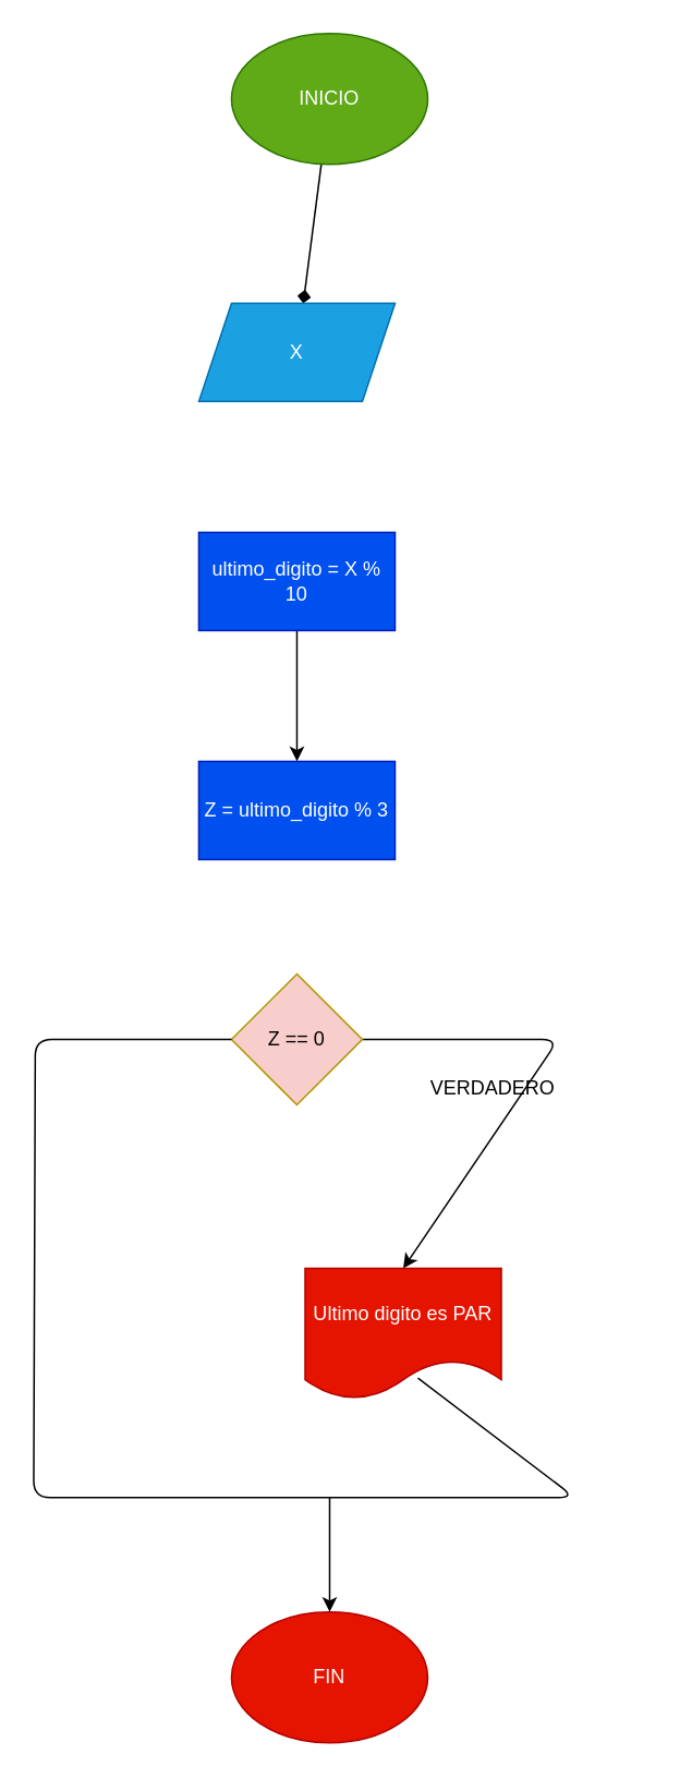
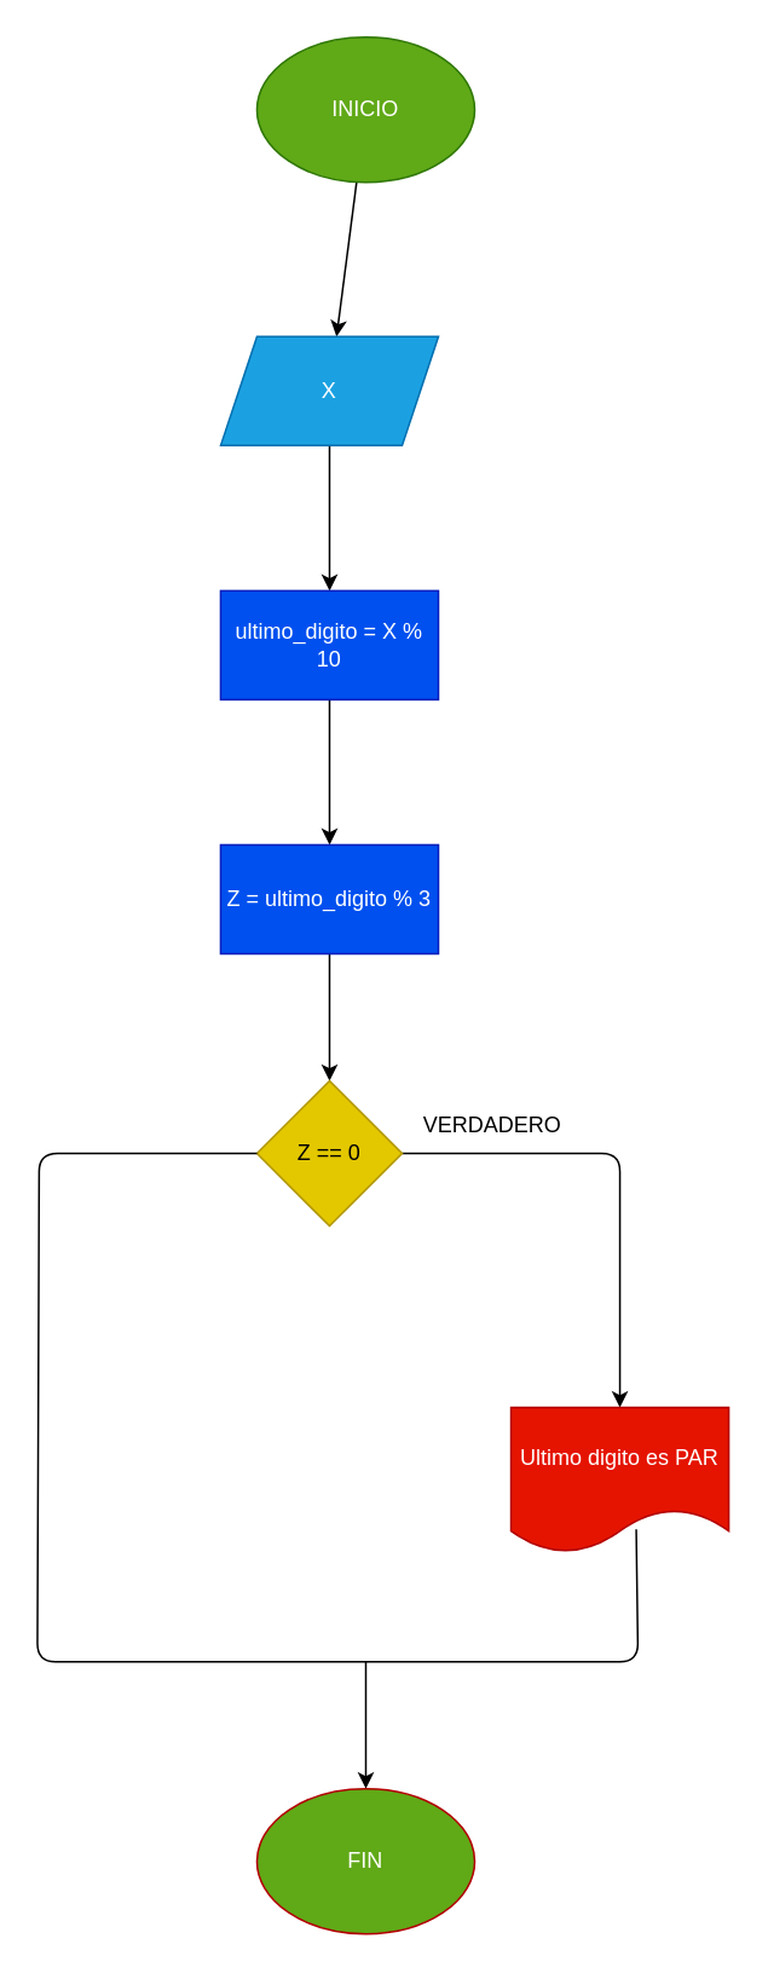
  <mxCell id="0" />
  <mxCell id="1" parent="0" />
- <mxCell id="2" value="" style="edgeStyle=none;html=1;endArrow=diamond;" parent="1" source="3" target="5" edge="1"><mxGeometry relative="1" as="geometry" /></mxCell>
+ <mxCell id="2" value="" style="edgeStyle=none;html=1;" parent="1" source="3" target="5" edge="1"><mxGeometry relative="1" as="geometry" /></mxCell>
  <mxCell id="3" value="INICIO" style="ellipse;whiteSpace=wrap;html=1;fillColor=#60a917;fontColor=#ffffff;strokeColor=#2D7600;" parent="1" vertex="1"><mxGeometry x="141" y="20" width="120" height="80" as="geometry" /></mxCell>
+ <mxCell id="4" value="" style="edgeStyle=none;html=1;" parent="1" source="5" target="7" edge="1"><mxGeometry relative="1" as="geometry" /></mxCell>
  <mxCell id="5" value="X" style="shape=parallelogram;perimeter=parallelogramPerimeter;whiteSpace=wrap;html=1;fixedSize=1;fillColor=#1ba1e2;fontColor=#ffffff;strokeColor=#006EAF;" parent="1" vertex="1"><mxGeometry x="121" y="185" width="120" height="60" as="geometry" /></mxCell>
  <mxCell id="6" value="" style="edgeStyle=none;html=1;" parent="1" source="7" target="9" edge="1"><mxGeometry relative="1" as="geometry" /></mxCell>
  <mxCell id="7" value="ultimo_digito = X % 10" style="whiteSpace=wrap;html=1;fillColor=#0050ef;fontColor=#ffffff;strokeColor=#001DBC;" parent="1" vertex="1"><mxGeometry x="121" y="325" width="120" height="60" as="geometry" /></mxCell>
+ <mxCell id="8" value="" style="edgeStyle=none;html=1;" parent="1" source="9" target="11" edge="1"><mxGeometry relative="1" as="geometry" /></mxCell>
  <mxCell id="9" value="Z = ultimo_digito % 3" style="whiteSpace=wrap;html=1;fillColor=#0050ef;fontColor=#ffffff;strokeColor=#001DBC;" parent="1" vertex="1"><mxGeometry x="121" y="465" width="120" height="60" as="geometry" /></mxCell>
  <mxCell id="10" value="" style="edgeStyle=none;html=1;entryX=0.5;entryY=0;entryDx=0;entryDy=0;" parent="1" source="11" target="12" edge="1"><mxGeometry relative="1" as="geometry"><mxPoint x="341" y="775" as="targetPoint" /><Array as="points"><mxPoint x="341" y="635" /></Array></mxGeometry></mxCell>
- <mxCell id="11" value="Z == 0" style="rhombus;whiteSpace=wrap;html=1;fillColor=#f8cecc;fontColor=#000000;strokeColor=#B09500;" parent="1" vertex="1"><mxGeometry x="141" y="595" width="80" height="80" as="geometry" /></mxCell>
- <mxCell id="12" value="Ultimo digito es PAR" style="shape=document;whiteSpace=wrap;html=1;boundedLbl=1;fillColor=#e51400;fontColor=#ffffff;strokeColor=#B20000;" parent="1" vertex="1"><mxGeometry x="186" y="775" width="120" height="80" as="geometry" /></mxCell>
- <mxCell id="13" value="VERDADERO" style="text;html=1;strokeColor=none;fillColor=none;align=center;verticalAlign=middle;whiteSpace=wrap;rounded=0;" parent="1" vertex="1"><mxGeometry x="271" y="650" width="60" height="30" as="geometry" /></mxCell>
+ <mxCell id="11" value="Z == 0" style="rhombus;whiteSpace=wrap;html=1;fillColor=#e3c800;fontColor=#000000;strokeColor=#B09500;" parent="1" vertex="1"><mxGeometry x="141" y="595" width="80" height="80" as="geometry" /></mxCell>
+ <mxCell id="12" value="Ultimo digito es PAR" style="shape=document;whiteSpace=wrap;html=1;boundedLbl=1;fillColor=#e51400;fontColor=#ffffff;strokeColor=#B20000;" parent="1" vertex="1"><mxGeometry x="281" y="775" width="120" height="80" as="geometry" /></mxCell>
+ <mxCell id="13" value="VERDADERO" style="text;html=1;strokeColor=none;fillColor=none;align=center;verticalAlign=middle;whiteSpace=wrap;rounded=0;" parent="1" vertex="1"><mxGeometry x="241" y="605" width="60" height="30" as="geometry" /></mxCell>
  <mxCell id="14" value="" style="endArrow=none;html=1;entryX=0.575;entryY=0.838;entryDx=0;entryDy=0;entryPerimeter=0;exitX=0;exitY=0.5;exitDx=0;exitDy=0;" parent="1" source="11" target="12" edge="1"><mxGeometry width="50" height="50" relative="1" as="geometry"><mxPoint x="20" y="635" as="sourcePoint" /><mxPoint x="361" y="915" as="targetPoint" /><Array as="points"><mxPoint x="21" y="635" /><mxPoint x="20" y="915" /><mxPoint x="351" y="915" /></Array></mxGeometry></mxCell>
  <mxCell id="15" value="" style="endArrow=classic;html=1;entryX=0.5;entryY=0;entryDx=0;entryDy=0;" parent="1" target="16" edge="1"><mxGeometry width="50" height="50" relative="1" as="geometry"><mxPoint x="201" y="915" as="sourcePoint" /><mxPoint x="201" y="965" as="targetPoint" /></mxGeometry></mxCell>
- <mxCell id="16" value="FIN" style="ellipse;whiteSpace=wrap;html=1;fillColor=#e51400;fontColor=#ffffff;strokeColor=#B20000;" parent="1" vertex="1"><mxGeometry x="141" y="985" width="120" height="80" as="geometry" /></mxCell>
+ <mxCell id="16" value="FIN" style="ellipse;whiteSpace=wrap;html=1;fillColor=#60a917;fontColor=#ffffff;strokeColor=#B20000;" parent="1" vertex="1"><mxGeometry x="141" y="985" width="120" height="80" as="geometry" /></mxCell>
